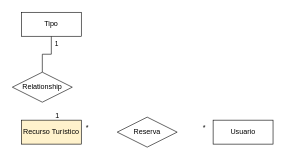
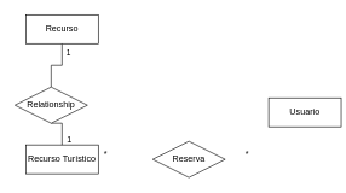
  <mxCell id="0" />
  <mxCell id="1" parent="0" />
- <mxCell id="2" value="Recurso Turístico" style="whiteSpace=wrap;html=1;align=center;fillColor=#fff2cc;" parent="1" vertex="1"><mxGeometry x="35" y="200" width="100" height="40" as="geometry" /></mxCell>
- <mxCell id="3" value="Usuario" style="whiteSpace=wrap;html=1;align=center;" parent="1" vertex="1"><mxGeometry x="355" y="200" width="100" height="40" as="geometry" /></mxCell>
+ <mxCell id="2" value="Recurso Turístico" style="whiteSpace=wrap;html=1;align=center;" parent="1" vertex="1"><mxGeometry x="35" y="200" width="100" height="40" as="geometry" /></mxCell>
+ <mxCell id="3" value="Usuario" style="whiteSpace=wrap;html=1;align=center;" parent="1" vertex="1"><mxGeometry x="370" y="135" width="100" height="40" as="geometry" /></mxCell>
  <mxCell id="4" style="edgeStyle=orthogonalEdgeStyle;rounded=0;orthogonalLoop=1;jettySize=auto;html=1;entryX=0.5;entryY=0;entryDx=0;entryDy=0;endArrow=none;startFill=0;" parent="1" source="6" target="8" edge="1"><mxGeometry relative="1" as="geometry" /></mxCell>
  <mxCell id="5" value="1" style="edgeLabel;html=1;align=center;verticalAlign=middle;resizable=0;points=[];" parent="4" vertex="1" connectable="0"><mxGeometry x="-0.7" y="8" relative="1" as="geometry"><mxPoint as="offset" /></mxGeometry></mxCell>
- <mxCell id="6" value="Tipo" style="whiteSpace=wrap;html=1;align=center;" parent="1" vertex="1"><mxGeometry x="35" y="20" width="100" height="40" as="geometry" /></mxCell>
+ <mxCell id="6" value="Recurso" style="whiteSpace=wrap;html=1;align=center;" parent="1" vertex="1"><mxGeometry x="35" y="20" width="100" height="40" as="geometry" /></mxCell>
+ <mxCell id="7" style="edgeStyle=orthogonalEdgeStyle;rounded=0;orthogonalLoop=1;jettySize=auto;html=1;exitX=0.5;exitY=1;exitDx=0;exitDy=0;entryX=0.5;entryY=0;entryDx=0;entryDy=0;endArrow=none;startFill=0;" parent="1" source="8" target="2" edge="1"><mxGeometry relative="1" as="geometry" /></mxCell>
  <mxCell id="8" value="Relationship" style="shape=rhombus;perimeter=rhombusPerimeter;whiteSpace=wrap;html=1;align=center;" parent="1" vertex="1"><mxGeometry x="20" y="120" width="100" height="50" as="geometry" /></mxCell>
- <mxCell id="9" value="Reserva" style="shape=rhombus;perimeter=rhombusPerimeter;whiteSpace=wrap;html=1;align=center;" parent="1" vertex="1"><mxGeometry x="195" y="195" width="100" height="50" as="geometry" /></mxCell>
+ <mxCell id="9" value="Reserva" style="shape=rhombus;perimeter=rhombusPerimeter;whiteSpace=wrap;html=1;align=center;" parent="1" vertex="1"><mxGeometry x="210" y="195" width="100" height="50" as="geometry" /></mxCell>
  <mxCell id="10" value="1" style="text;html=1;align=center;verticalAlign=middle;resizable=0;points=[];autosize=1;strokeColor=none;fillColor=none;" parent="1" vertex="1"><mxGeometry x="80" y="178" width="30" height="30" as="geometry" /></mxCell>
  <mxCell id="11" value="*" style="text;html=1;align=center;verticalAlign=middle;resizable=0;points=[];autosize=1;strokeColor=none;fillColor=none;" parent="1" vertex="1"><mxGeometry x="130" y="198" width="30" height="30" as="geometry" /></mxCell>
  <mxCell id="12" value="*" style="text;html=1;align=center;verticalAlign=middle;resizable=0;points=[];autosize=1;strokeColor=none;fillColor=none;" parent="1" vertex="1"><mxGeometry x="325" y="198" width="30" height="30" as="geometry" /></mxCell>
